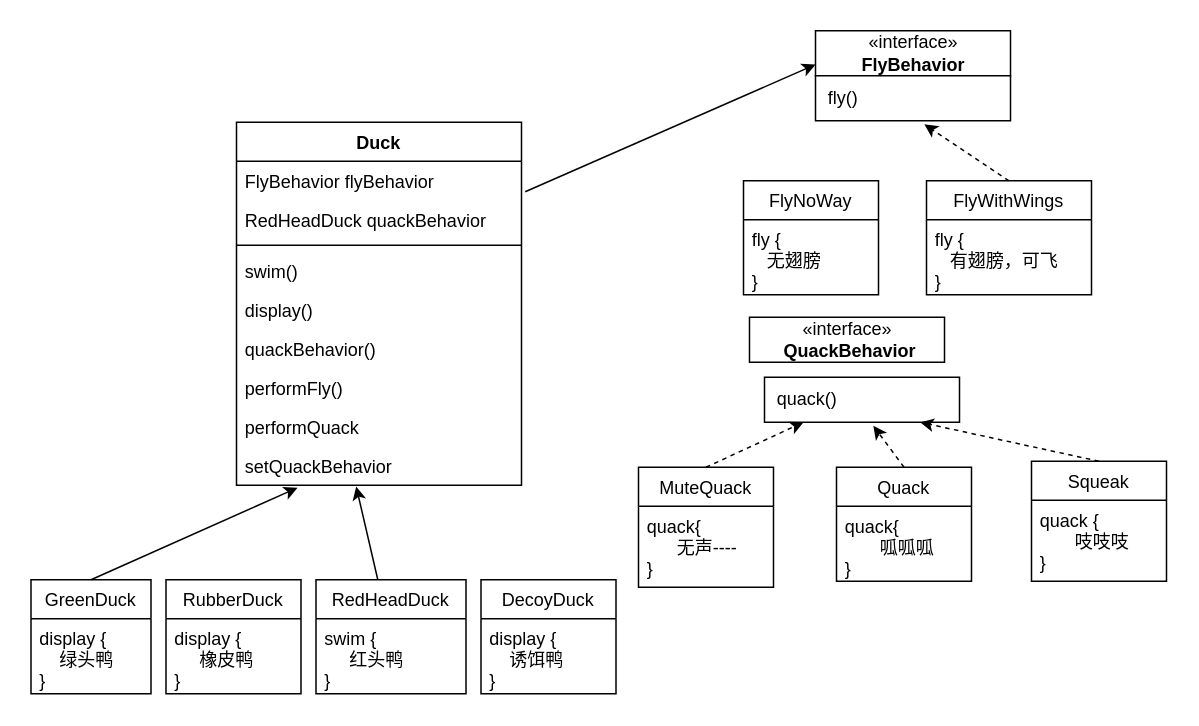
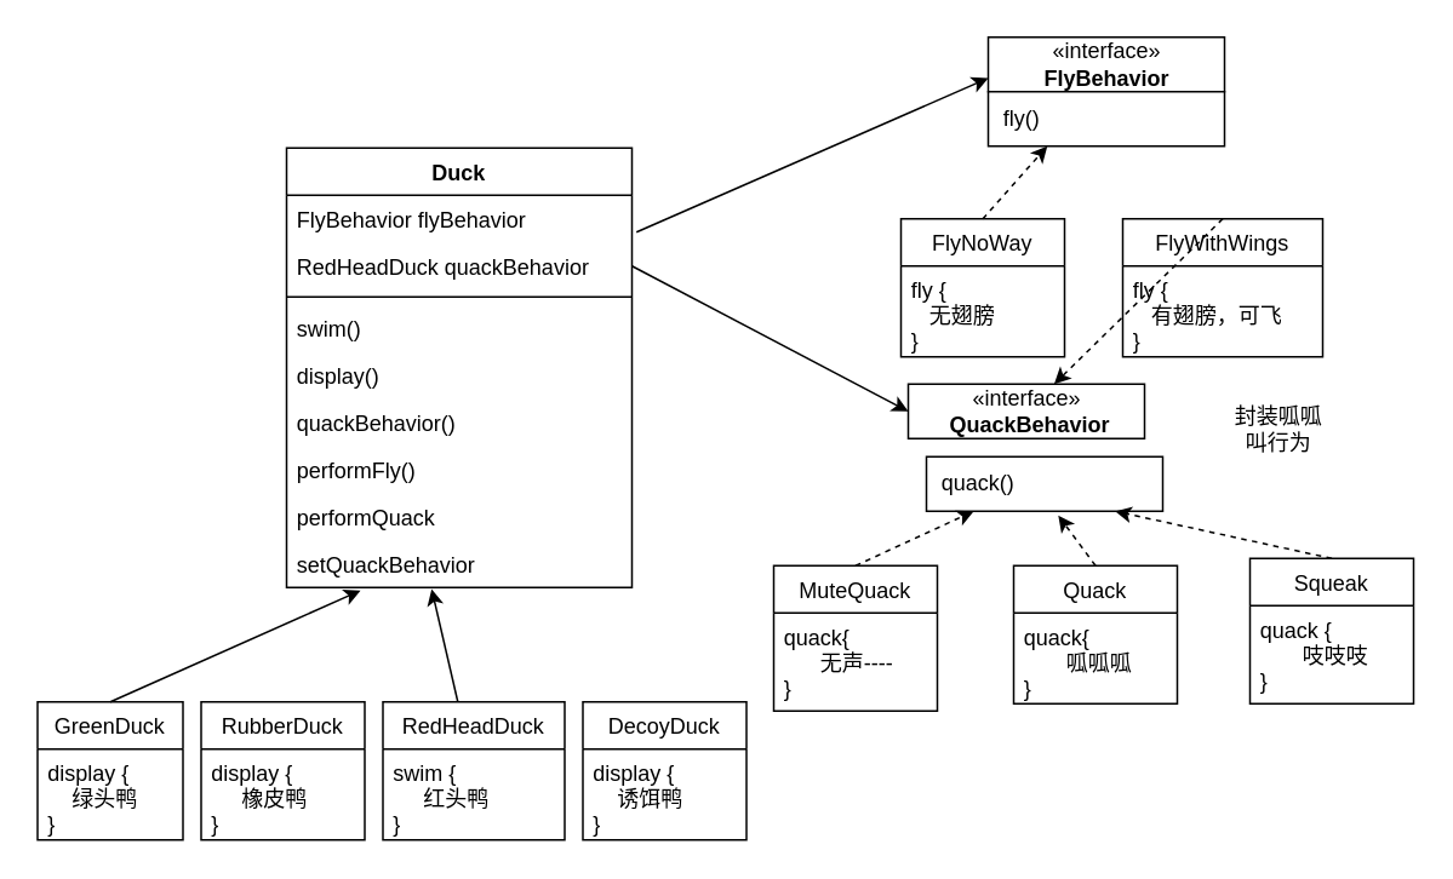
  <mxCell id="0" />
  <mxCell id="1" parent="0" />
  <mxCell id="2" value="Duck" style="swimlane;fontStyle=1;align=center;verticalAlign=top;childLayout=stackLayout;horizontal=1;startSize=26;horizontalStack=0;resizeParent=1;resizeParentMax=0;resizeLast=0;collapsible=1;marginBottom=0;" vertex="1" parent="1"><mxGeometry x="157" y="81" width="190" height="242" as="geometry" /></mxCell>
  <mxCell id="3" value="FlyBehavior flyBehavior" style="text;strokeColor=none;fillColor=none;align=left;verticalAlign=top;spacingLeft=4;spacingRight=4;overflow=hidden;rotatable=0;points=[[0,0.5],[1,0.5]];portConstraint=eastwest;" vertex="1" parent="2"><mxGeometry y="26" width="190" height="26" as="geometry" /></mxCell>
  <mxCell id="4" value="RedHeadDuck quackBehavior" style="text;strokeColor=none;fillColor=none;align=left;verticalAlign=top;spacingLeft=4;spacingRight=4;overflow=hidden;rotatable=0;points=[[0,0.5],[1,0.5]];portConstraint=eastwest;" vertex="1" parent="2"><mxGeometry y="52" width="190" height="26" as="geometry" /></mxCell>
  <mxCell id="5" value="" style="line;strokeWidth=1;fillColor=none;align=left;verticalAlign=middle;spacingTop=-1;spacingLeft=3;spacingRight=3;rotatable=0;labelPosition=right;points=[];portConstraint=eastwest;" vertex="1" parent="2"><mxGeometry y="78" width="190" height="8" as="geometry" /></mxCell>
  <mxCell id="6" value="swim()" style="text;strokeColor=none;fillColor=none;align=left;verticalAlign=top;spacingLeft=4;spacingRight=4;overflow=hidden;rotatable=0;points=[[0,0.5],[1,0.5]];portConstraint=eastwest;" vertex="1" parent="2"><mxGeometry y="86" width="190" height="26" as="geometry" /></mxCell>
  <mxCell id="7" value="display()" style="text;strokeColor=none;fillColor=none;align=left;verticalAlign=top;spacingLeft=4;spacingRight=4;overflow=hidden;rotatable=0;points=[[0,0.5],[1,0.5]];portConstraint=eastwest;" vertex="1" parent="2"><mxGeometry y="112" width="190" height="26" as="geometry" /></mxCell>
  <mxCell id="8" value="quackBehavior()" style="text;strokeColor=none;fillColor=none;align=left;verticalAlign=top;spacingLeft=4;spacingRight=4;overflow=hidden;rotatable=0;points=[[0,0.5],[1,0.5]];portConstraint=eastwest;" vertex="1" parent="2"><mxGeometry y="138" width="190" height="26" as="geometry" /></mxCell>
  <mxCell id="9" value="performFly()" style="text;strokeColor=none;fillColor=none;align=left;verticalAlign=top;spacingLeft=4;spacingRight=4;overflow=hidden;rotatable=0;points=[[0,0.5],[1,0.5]];portConstraint=eastwest;" vertex="1" parent="2"><mxGeometry y="164" width="190" height="26" as="geometry" /></mxCell>
  <mxCell id="10" value="performQuack" style="text;strokeColor=none;fillColor=none;align=left;verticalAlign=top;spacingLeft=4;spacingRight=4;overflow=hidden;rotatable=0;points=[[0,0.5],[1,0.5]];portConstraint=eastwest;" vertex="1" parent="2"><mxGeometry y="190" width="190" height="26" as="geometry" /></mxCell>
  <mxCell id="11" value="setQuackBehavior" style="text;strokeColor=none;fillColor=none;align=left;verticalAlign=top;spacingLeft=4;spacingRight=4;overflow=hidden;rotatable=0;points=[[0,0.5],[1,0.5]];portConstraint=eastwest;" vertex="1" parent="2"><mxGeometry y="216" width="190" height="26" as="geometry" /></mxCell>
  <mxCell id="12" value="GreenDuck" style="swimlane;fontStyle=0;childLayout=stackLayout;horizontal=1;startSize=26;fillColor=none;horizontalStack=0;resizeParent=1;resizeParentMax=0;resizeLast=0;collapsible=1;marginBottom=0;" vertex="1" parent="1"><mxGeometry x="20" y="386" width="80" height="76" as="geometry" /></mxCell>
  <mxCell id="13" value="display {&#10;    绿头鸭&#10;}" style="text;strokeColor=none;fillColor=none;align=left;verticalAlign=top;spacingLeft=4;spacingRight=4;overflow=hidden;rotatable=0;points=[[0,0.5],[1,0.5]];portConstraint=eastwest;" vertex="1" parent="12"><mxGeometry y="26" width="80" height="50" as="geometry" /></mxCell>
  <mxCell id="14" value="RedHeadDuck" style="swimlane;fontStyle=0;childLayout=stackLayout;horizontal=1;startSize=26;fillColor=none;horizontalStack=0;resizeParent=1;resizeParentMax=0;resizeLast=0;collapsible=1;marginBottom=0;" vertex="1" parent="1"><mxGeometry x="210" y="386" width="100" height="76" as="geometry" /></mxCell>
  <mxCell id="15" value="swim {&#10;     红头鸭&#10;}" style="text;strokeColor=none;fillColor=none;align=left;verticalAlign=top;spacingLeft=4;spacingRight=4;overflow=hidden;rotatable=0;points=[[0,0.5],[1,0.5]];portConstraint=eastwest;" vertex="1" parent="14"><mxGeometry y="26" width="100" height="50" as="geometry" /></mxCell>
  <mxCell id="16" value="RubberDuck" style="swimlane;fontStyle=0;childLayout=stackLayout;horizontal=1;startSize=26;fillColor=none;horizontalStack=0;resizeParent=1;resizeParentMax=0;resizeLast=0;collapsible=1;marginBottom=0;" vertex="1" parent="1"><mxGeometry x="110" y="386" width="90" height="76" as="geometry" /></mxCell>
  <mxCell id="17" value="display {&#10;     橡皮鸭  &#10;}" style="text;strokeColor=none;fillColor=none;align=left;verticalAlign=top;spacingLeft=4;spacingRight=4;overflow=hidden;rotatable=0;points=[[0,0.5],[1,0.5]];portConstraint=eastwest;" vertex="1" parent="16"><mxGeometry y="26" width="90" height="50" as="geometry" /></mxCell>
  <mxCell id="18" value="DecoyDuck" style="swimlane;fontStyle=0;childLayout=stackLayout;horizontal=1;startSize=26;fillColor=none;horizontalStack=0;resizeParent=1;resizeParentMax=0;resizeLast=0;collapsible=1;marginBottom=0;" vertex="1" parent="1"><mxGeometry x="320" y="386" width="90" height="76" as="geometry" /></mxCell>
  <mxCell id="19" value="display {&#10;    诱饵鸭&#10;}" style="text;strokeColor=none;fillColor=none;align=left;verticalAlign=top;spacingLeft=4;spacingRight=4;overflow=hidden;rotatable=0;points=[[0,0.5],[1,0.5]];portConstraint=eastwest;" vertex="1" parent="18"><mxGeometry y="26" width="90" height="50" as="geometry" /></mxCell>
  <mxCell id="20" value="" style="endArrow=classic;html=1;rounded=0;exitX=0.5;exitY=0;exitDx=0;exitDy=0;entryX=0.214;entryY=1.064;entryDx=0;entryDy=0;entryPerimeter=0;" edge="1" parent="1" source="12" target="11"><mxGeometry width="50" height="50" relative="1" as="geometry"><mxPoint x="37" y="401" as="sourcePoint" /><mxPoint x="87" y="351" as="targetPoint" /></mxGeometry></mxCell>
  <mxCell id="21" value="" style="endArrow=classic;html=1;rounded=0;entryX=0.42;entryY=1.032;entryDx=0;entryDy=0;entryPerimeter=0;" edge="1" parent="1" source="14" target="11"><mxGeometry width="50" height="50" relative="1" as="geometry"><mxPoint x="132" y="396" as="sourcePoint" /><mxPoint x="223.43" y="333.832" as="targetPoint" /></mxGeometry></mxCell>
  <mxCell id="22" value="«interface»&lt;br&gt;&lt;b&gt;FlyBehavior&lt;/b&gt;" style="html=1;" vertex="1" parent="1"><mxGeometry x="543" y="20" width="130" height="30" as="geometry" /></mxCell>
  <mxCell id="23" value="&amp;nbsp; fly()" style="html=1;align=left;" vertex="1" parent="1"><mxGeometry x="543" y="50" width="130" height="30" as="geometry" /></mxCell>
  <mxCell id="24" style="edgeStyle=orthogonalEdgeStyle;rounded=0;orthogonalLoop=1;jettySize=auto;html=1;exitX=0.5;exitY=1;exitDx=0;exitDy=0;" edge="1" parent="1" source="22" target="22"><mxGeometry relative="1" as="geometry" /></mxCell>
  <mxCell id="25" value="FlyNoWay" style="swimlane;fontStyle=0;childLayout=stackLayout;horizontal=1;startSize=26;fillColor=none;horizontalStack=0;resizeParent=1;resizeParentMax=0;resizeLast=0;collapsible=1;marginBottom=0;" vertex="1" parent="1"><mxGeometry x="495" y="120" width="90" height="76" as="geometry" /></mxCell>
  <mxCell id="26" value="fly {&#10;   无翅膀&#10;}" style="text;strokeColor=none;fillColor=none;align=left;verticalAlign=top;spacingLeft=4;spacingRight=4;overflow=hidden;rotatable=0;points=[[0,0.5],[1,0.5]];portConstraint=eastwest;" vertex="1" parent="25"><mxGeometry y="26" width="90" height="50" as="geometry" /></mxCell>
  <mxCell id="27" value="FlyWithWings" style="swimlane;fontStyle=0;childLayout=stackLayout;horizontal=1;startSize=26;fillColor=none;horizontalStack=0;resizeParent=1;resizeParentMax=0;resizeLast=0;collapsible=1;marginBottom=0;" vertex="1" parent="1"><mxGeometry x="617" y="120" width="110" height="76" as="geometry" /></mxCell>
  <mxCell id="28" value="fly {&#10;   有翅膀，可飞&#10;}" style="text;strokeColor=none;fillColor=none;align=left;verticalAlign=top;spacingLeft=4;spacingRight=4;overflow=hidden;rotatable=0;points=[[0,0.5],[1,0.5]];portConstraint=eastwest;" vertex="1" parent="27"><mxGeometry y="26" width="110" height="50" as="geometry" /></mxCell>
- <mxCell id="30" value="" style="endArrow=classic;html=1;sketch=0;rounded=0;dashed=1;exitX=0.5;exitY=0;exitDx=0;exitDy=0;entryX=0.558;entryY=1.078;entryDx=0;entryDy=0;entryPerimeter=0;" edge="1" parent="1" source="27" target="23"><mxGeometry width="50" height="50" relative="1" as="geometry"><mxPoint x="500" y="150" as="sourcePoint" /><mxPoint x="545" y="90" as="targetPoint" /></mxGeometry></mxCell>
+ <mxCell id="29" value="" style="endArrow=classic;html=1;sketch=0;rounded=0;dashed=1;exitX=0.5;exitY=0;exitDx=0;exitDy=0;entryX=0.25;entryY=1;entryDx=0;entryDy=0;" edge="1" parent="1" source="25" target="23"><mxGeometry width="50" height="50" relative="1" as="geometry"><mxPoint x="485" y="130" as="sourcePoint" /><mxPoint x="535" y="80" as="targetPoint" /></mxGeometry></mxCell>
+ <mxCell id="30" value="" style="endArrow=classic;html=1;sketch=0;rounded=0;dashed=1;exitX=0.5;exitY=0;exitDx=0;exitDy=0;" edge="1" parent="1" source="27" target="31"><mxGeometry width="50" height="50" relative="1" as="geometry"><mxPoint x="500" y="150" as="sourcePoint" /><mxPoint x="545" y="90" as="targetPoint" /></mxGeometry></mxCell>
  <mxCell id="31" value="«interface»&lt;br&gt;&lt;b&gt;&amp;nbsp;QuackBehavior&lt;/b&gt;" style="html=1;" vertex="1" parent="1"><mxGeometry x="499" y="211" width="130" height="30" as="geometry" /></mxCell>
  <mxCell id="32" value="&amp;nbsp; quack()" style="html=1;align=left;" vertex="1" parent="1"><mxGeometry x="509" y="251" width="130" height="30" as="geometry" /></mxCell>
  <mxCell id="33" style="edgeStyle=orthogonalEdgeStyle;rounded=0;orthogonalLoop=1;jettySize=auto;html=1;exitX=0.5;exitY=1;exitDx=0;exitDy=0;" edge="1" parent="1" source="31" target="31"><mxGeometry relative="1" as="geometry" /></mxCell>
  <mxCell id="34" value="MuteQuack" style="swimlane;fontStyle=0;childLayout=stackLayout;horizontal=1;startSize=26;fillColor=none;horizontalStack=0;resizeParent=1;resizeParentMax=0;resizeLast=0;collapsible=1;marginBottom=0;" vertex="1" parent="1"><mxGeometry x="425" y="311" width="90" height="80" as="geometry" /></mxCell>
  <mxCell id="35" value="quack{&#10;      无声----&#10;}" style="text;strokeColor=none;fillColor=none;align=left;verticalAlign=top;spacingLeft=4;spacingRight=4;overflow=hidden;rotatable=0;points=[[0,0.5],[1,0.5]];portConstraint=eastwest;" vertex="1" parent="34"><mxGeometry y="26" width="90" height="54" as="geometry" /></mxCell>
  <mxCell id="36" value="Quack" style="swimlane;fontStyle=0;childLayout=stackLayout;horizontal=1;startSize=26;fillColor=none;horizontalStack=0;resizeParent=1;resizeParentMax=0;resizeLast=0;collapsible=1;marginBottom=0;" vertex="1" parent="1"><mxGeometry x="557" y="311" width="90" height="76" as="geometry" /></mxCell>
  <mxCell id="37" value="quack{&#10;       呱呱呱&#10;}" style="text;strokeColor=none;fillColor=none;align=left;verticalAlign=top;spacingLeft=4;spacingRight=4;overflow=hidden;rotatable=0;points=[[0,0.5],[1,0.5]];portConstraint=eastwest;" vertex="1" parent="36"><mxGeometry y="26" width="90" height="50" as="geometry" /></mxCell>
  <mxCell id="38" value="" style="endArrow=classic;html=1;sketch=0;rounded=0;dashed=1;exitX=0.5;exitY=0;exitDx=0;exitDy=0;" edge="1" parent="1" source="34"><mxGeometry width="50" height="50" relative="1" as="geometry"><mxPoint x="485" y="331" as="sourcePoint" /><mxPoint x="535" y="281" as="targetPoint" /></mxGeometry></mxCell>
  <mxCell id="39" value="" style="endArrow=classic;html=1;sketch=0;rounded=0;dashed=1;exitX=0.5;exitY=0;exitDx=0;exitDy=0;entryX=0.558;entryY=1.078;entryDx=0;entryDy=0;entryPerimeter=0;" edge="1" parent="1" source="36" target="32"><mxGeometry width="50" height="50" relative="1" as="geometry"><mxPoint x="500" y="351" as="sourcePoint" /><mxPoint x="545" y="291" as="targetPoint" /></mxGeometry></mxCell>
+ <mxCell id="40" value="" style="endArrow=classic;html=1;rounded=0;sketch=0;exitX=1;exitY=0.5;exitDx=0;exitDy=0;entryX=0;entryY=0.5;entryDx=0;entryDy=0;" edge="1" parent="1" source="4" target="31"><mxGeometry width="50" height="50" relative="1" as="geometry"><mxPoint x="347" y="191" as="sourcePoint" /><mxPoint x="467" y="241" as="targetPoint" /></mxGeometry></mxCell>
  <mxCell id="41" value="" style="endArrow=classic;html=1;rounded=0;sketch=0;exitX=1.013;exitY=0.782;exitDx=0;exitDy=0;exitPerimeter=0;entryX=0;entryY=0.75;entryDx=0;entryDy=0;" edge="1" parent="1" source="3" target="22"><mxGeometry width="50" height="50" relative="1" as="geometry"><mxPoint x="357" y="156" as="sourcePoint" /><mxPoint x="477" y="251" as="targetPoint" /></mxGeometry></mxCell>
+ <mxCell id="42" value="封装呱呱叫行为" style="text;html=1;strokeColor=none;fillColor=none;align=center;verticalAlign=middle;whiteSpace=wrap;rounded=0;dashed=1;" vertex="1" parent="1"><mxGeometry x="673" y="221" width="60" height="30" as="geometry" /></mxCell>
  <mxCell id="43" value="Squeak" style="swimlane;fontStyle=0;childLayout=stackLayout;horizontal=1;startSize=26;fillColor=none;horizontalStack=0;resizeParent=1;resizeParentMax=0;resizeLast=0;collapsible=1;marginBottom=0;" vertex="1" parent="1"><mxGeometry x="687" y="307" width="90" height="80" as="geometry" /></mxCell>
  <mxCell id="44" value="quack {&#10;       吱吱吱&#10;}" style="text;strokeColor=none;fillColor=none;align=left;verticalAlign=top;spacingLeft=4;spacingRight=4;overflow=hidden;rotatable=0;points=[[0,0.5],[1,0.5]];portConstraint=eastwest;" vertex="1" parent="43"><mxGeometry y="26" width="90" height="54" as="geometry" /></mxCell>
  <mxCell id="45" value="" style="endArrow=classic;html=1;sketch=0;rounded=0;dashed=1;exitX=0.5;exitY=0;exitDx=0;exitDy=0;entryX=0.558;entryY=1.078;entryDx=0;entryDy=0;entryPerimeter=0;" edge="1" parent="1" source="43"><mxGeometry width="50" height="50" relative="1" as="geometry"><mxPoint x="623.23" y="308.66" as="sourcePoint" /><mxPoint x="612.77" y="281" as="targetPoint" /></mxGeometry></mxCell>
